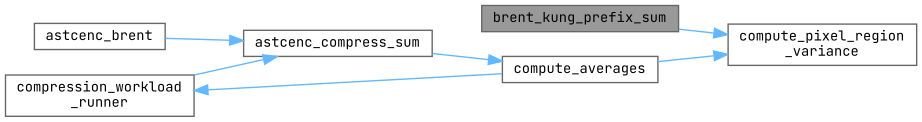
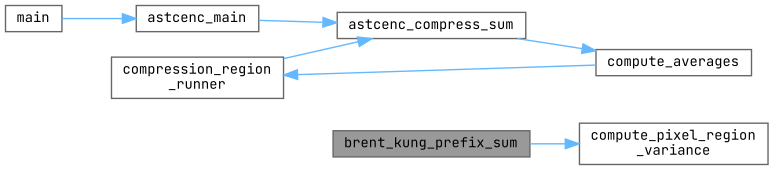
  digraph {
    fontname="JetBrains Mono"
    rankdir=RL
    node [color=grey40 fillcolor=white fontname="JetBrains Mono" fontsize=10 shape=box style=filled]
    edge [color=steelblue1 dir=back fontname="JetBrains Mono" fontsize=10 labelfontname=Helvetica labelfontsize=10 style=solid]
    n1 [color=gray40 fillcolor=grey60 fontcolor=black height=0.2 label=brent_kung_prefix_sum width=0.4]
    n2 [height=0.2 label="compute_pixel_region\l_variance" width=0.4]
    n3 [height=0.2 label=compute_averages width=0.4]
    n4 [height=0.2 label=astcenc_compress_sum width=0.4]
-   n5 [height=0.2 label=astcenc_brent width=0.4]
-   n6 [height=0.2 label="compression_workload\l_runner" width=0.4]
+   n5 [height=0.2 label=astcenc_main width=0.4]
+   n6 [height=0.2 label="compression_region\l_runner" width=0.4]
+   n7 [height=0.2 label=main width=0.4]
    n2 -> n1
-   n2 -> n3
    n3 -> n4
    n4 -> n5
    n4 -> n6
+   n5 -> n7
    n6 -> n3
  }
